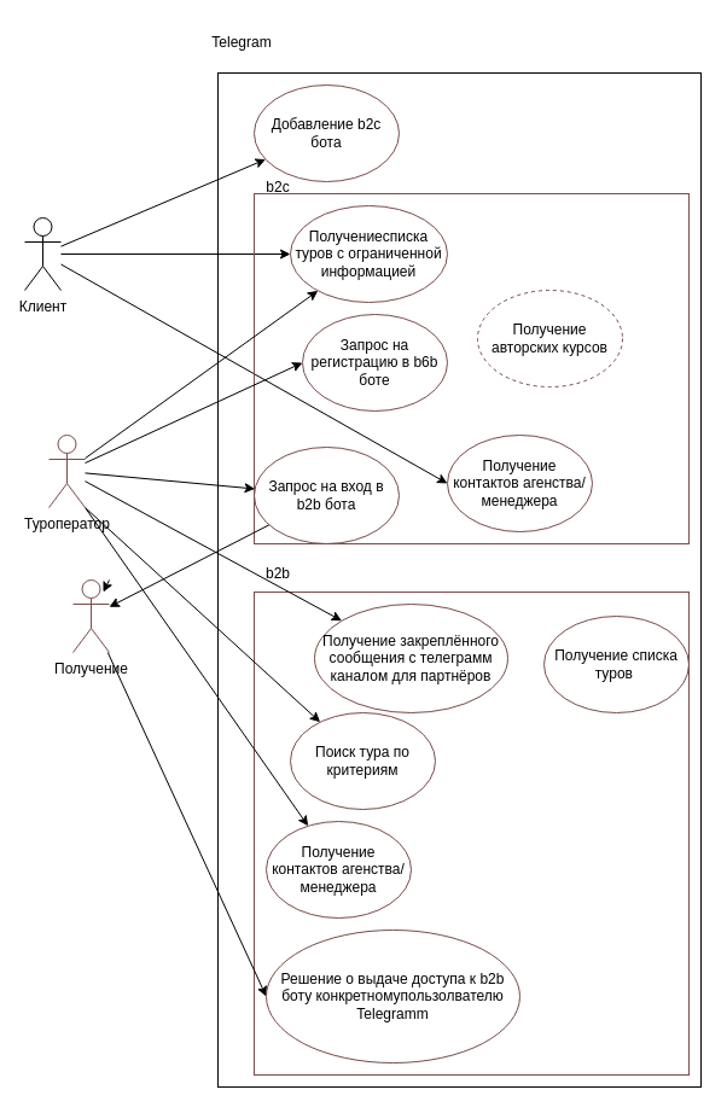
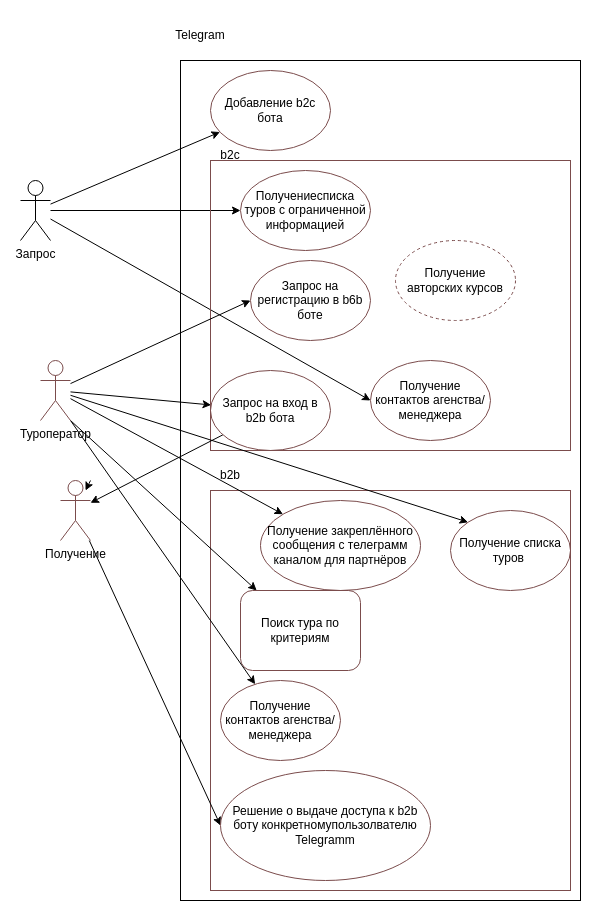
  <mxCell id="0" />
  <mxCell id="1" parent="0" />
  <mxCell id="2" style="edgeStyle=none;html=1;strokeColor=#000000;fontColor=#000000;" edge="1" parent="1" source="4" target="20"><mxGeometry relative="1" as="geometry" /></mxCell>
  <mxCell id="3" style="edgeStyle=none;html=1;entryX=0;entryY=0.5;entryDx=0;entryDy=0;strokeColor=#000000;fontColor=#000000;endArrow=classic;endFill=1;" edge="1" parent="1" source="4" target="32"><mxGeometry relative="1" as="geometry" /></mxCell>
- <mxCell id="4" value="&lt;font color=&quot;#000000&quot;&gt;Клиент&lt;/font&gt;" style="shape=umlActor;verticalLabelPosition=bottom;verticalAlign=top;html=1;outlineConnect=0;fillColor=none;strokeColor=#000000;" vertex="1" parent="1"><mxGeometry x="20" y="180" width="30" height="60" as="geometry" /></mxCell>
+ <mxCell id="4" value="&lt;font color=&quot;#000000&quot;&gt;Запрос&lt;/font&gt;" style="shape=umlActor;verticalLabelPosition=bottom;verticalAlign=top;html=1;outlineConnect=0;fillColor=none;strokeColor=#000000;" vertex="1" parent="1"><mxGeometry x="20" y="180" width="30" height="60" as="geometry" /></mxCell>
  <mxCell id="5" value="" style="rounded=0;whiteSpace=wrap;html=1;strokeColor=#000000;fillColor=none;fontColor=#000000;" vertex="1" parent="1"><mxGeometry x="180" y="60" width="400" height="840" as="geometry" /></mxCell>
  <mxCell id="6" value="Telegram" style="text;html=1;strokeColor=none;fillColor=none;align=center;verticalAlign=middle;whiteSpace=wrap;rounded=0;fontColor=#000000;" vertex="1" parent="1"><mxGeometry x="170" y="20" width="60" height="30" as="geometry" /></mxCell>
  <mxCell id="7" value="Добавление b2c бота" style="ellipse;whiteSpace=wrap;html=1;strokeColor=#7b4c4c;fontColor=#000000;fillColor=none;" vertex="1" parent="1"><mxGeometry x="210" y="70" width="120" height="80" as="geometry" /></mxCell>
  <mxCell id="8" style="edgeStyle=none;html=1;fontColor=#000000;strokeColor=#000000;" edge="1" parent="1" source="4" target="7"><mxGeometry relative="1" as="geometry" /></mxCell>
  <mxCell id="9" value="" style="rounded=0;whiteSpace=wrap;html=1;strokeColor=#7b4c4c;fontColor=#000000;fillColor=none;" vertex="1" parent="1"><mxGeometry x="210" y="160" width="360" height="290" as="geometry" /></mxCell>
  <mxCell id="10" value="" style="rounded=0;whiteSpace=wrap;html=1;strokeColor=#7b4c4c;fontColor=#000000;fillColor=none;" vertex="1" parent="1"><mxGeometry x="210" y="490" width="360" height="400" as="geometry" /></mxCell>
  <mxCell id="11" value="b2c" style="text;html=1;strokeColor=none;fillColor=none;align=center;verticalAlign=middle;whiteSpace=wrap;rounded=0;fontColor=#000000;" vertex="1" parent="1"><mxGeometry x="200" y="140" width="60" height="30" as="geometry" /></mxCell>
  <mxCell id="12" value="b2b" style="text;html=1;strokeColor=none;fillColor=none;align=center;verticalAlign=middle;whiteSpace=wrap;rounded=0;fontColor=#000000;" vertex="1" parent="1"><mxGeometry x="200" y="460" width="60" height="30" as="geometry" /></mxCell>
  <mxCell id="13" value="Запрос на регистрацию в b6b боте" style="ellipse;whiteSpace=wrap;html=1;strokeColor=#7b4c4c;fontColor=#000000;fillColor=none;" vertex="1" parent="1"><mxGeometry x="250" y="260" width="120" height="80" as="geometry" /></mxCell>
  <mxCell id="14" value="" style="edgeStyle=none;html=1;fontColor=#000000;" edge="1" parent="1" source="16"><mxGeometry relative="1" as="geometry"><mxPoint x="85" y="490" as="targetPoint" /></mxGeometry></mxCell>
  <mxCell id="15" style="edgeStyle=none;html=1;strokeColor=#000000;fontColor=#000000;endArrow=classic;endFill=1;entryX=0;entryY=0.5;entryDx=0;entryDy=0;" edge="1" parent="1" source="16" target="28"><mxGeometry relative="1" as="geometry" /></mxCell>
  <mxCell id="16" value="Получение" style="shape=umlActor;verticalLabelPosition=bottom;verticalAlign=top;html=1;outlineConnect=0;strokeColor=#7b4c4c;fontColor=#000000;fillColor=none;" vertex="1" parent="1"><mxGeometry x="60" y="480" width="30" height="60" as="geometry" /></mxCell>
  <mxCell id="17" value="Получение авторских курсов" style="ellipse;whiteSpace=wrap;html=1;strokeColor=#7b4c4c;fontColor=#000000;fillColor=none;dashed=1;" vertex="1" parent="1"><mxGeometry x="395" y="240" width="120" height="80" as="geometry" /></mxCell>
  <mxCell id="18" style="edgeStyle=none;html=1;strokeColor=#000000;fontColor=#000000;" edge="1" parent="1" source="19" target="16"><mxGeometry relative="1" as="geometry" /></mxCell>
  <mxCell id="19" value="Запрос на вход в b2b бота" style="ellipse;whiteSpace=wrap;html=1;strokeColor=#7b4c4c;fontColor=#000000;fillColor=none;" vertex="1" parent="1"><mxGeometry x="210" y="370" width="120" height="80" as="geometry" /></mxCell>
  <mxCell id="20" value="Получениесписка туров с ограниченной информацией" style="ellipse;whiteSpace=wrap;html=1;strokeColor=#7b4c4c;fontColor=#000000;fillColor=none;" vertex="1" parent="1"><mxGeometry x="240" y="170" width="130" height="80" as="geometry" /></mxCell>
  <mxCell id="21" style="edgeStyle=none;html=1;entryX=0;entryY=0.5;entryDx=0;entryDy=0;strokeColor=#000000;fontColor=#000000;" edge="1" parent="1" source="27" target="13"><mxGeometry relative="1" as="geometry" /></mxCell>
  <mxCell id="22" style="edgeStyle=none;html=1;strokeColor=#000000;fontColor=#000000;" edge="1" parent="1" source="27" target="19"><mxGeometry relative="1" as="geometry" /></mxCell>
- <mxCell id="23" style="edgeStyle=none;html=1;strokeColor=#000000;fontColor=#000000;endArrow=classic;endFill=1;" edge="1" parent="1" source="27" target="20"><mxGeometry relative="1" as="geometry" /></mxCell>
+ <mxCell id="23" style="edgeStyle=none;html=1;strokeColor=#000000;fontColor=#000000;endArrow=classic;endFill=1;entryX=0;entryY=0;entryDx=0;entryDy=0;" edge="1" parent="1" source="27" target="29"><mxGeometry relative="1" as="geometry" /></mxCell>
  <mxCell id="24" style="edgeStyle=none;html=1;strokeColor=#000000;fontColor=#000000;endArrow=classic;endFill=1;exitX=1;exitY=1;exitDx=0;exitDy=0;exitPerimeter=0;" edge="1" parent="1" source="27" target="30"><mxGeometry relative="1" as="geometry" /></mxCell>
  <mxCell id="25" style="edgeStyle=none;html=1;strokeColor=#000000;fontColor=#000000;endArrow=classic;endFill=1;" edge="1" parent="1" source="27" target="31"><mxGeometry relative="1" as="geometry" /></mxCell>
  <mxCell id="26" style="edgeStyle=none;html=1;strokeColor=#000000;fontColor=#000000;endArrow=classic;endFill=1;exitX=1;exitY=1;exitDx=0;exitDy=0;exitPerimeter=0;" edge="1" parent="1" source="27" target="33"><mxGeometry relative="1" as="geometry" /></mxCell>
  <mxCell id="27" value="Туроператор" style="shape=umlActor;verticalLabelPosition=bottom;verticalAlign=top;html=1;outlineConnect=0;strokeColor=#7b4c4c;fontColor=#000000;fillColor=none;" vertex="1" parent="1"><mxGeometry x="40" y="360" width="30" height="60" as="geometry" /></mxCell>
  <mxCell id="28" value="Решение о выдаче доступа к b2b боту конкретномупользолвателю Telegramm" style="ellipse;whiteSpace=wrap;html=1;strokeColor=#7b4c4c;fontColor=#000000;fillColor=none;" vertex="1" parent="1"><mxGeometry x="220" y="770" width="210" height="110" as="geometry" /></mxCell>
  <mxCell id="29" value="Получение списка туров&amp;nbsp;" style="ellipse;whiteSpace=wrap;html=1;strokeColor=#7b4c4c;fontColor=#000000;fillColor=none;" vertex="1" parent="1"><mxGeometry x="450" y="510" width="120" height="80" as="geometry" /></mxCell>
- <mxCell id="30" value="Поиск тура по критериям" style="ellipse;whiteSpace=wrap;html=1;strokeColor=#7b4c4c;fontColor=#000000;fillColor=none;" vertex="1" parent="1"><mxGeometry x="240" y="590" width="120" height="80" as="geometry" /></mxCell>
+ <mxCell id="30" value="Поиск тура по критериям" style="whiteSpace=wrap;html=1;strokeColor=#7b4c4c;fontColor=#000000;fillColor=none;rounded=1;" vertex="1" parent="1"><mxGeometry x="240" y="590" width="120" height="80" as="geometry" /></mxCell>
  <mxCell id="31" value="Получение закреплённого сообщения с телеграмм каналом для партнёров" style="ellipse;whiteSpace=wrap;html=1;strokeColor=#7b4c4c;fontColor=#000000;fillColor=none;" vertex="1" parent="1"><mxGeometry x="260" y="500" width="160" height="90" as="geometry" /></mxCell>
  <mxCell id="32" value="Получение контактов агенства/менеджера" style="ellipse;whiteSpace=wrap;html=1;strokeColor=#7b4c4c;fontColor=#000000;fillColor=none;" vertex="1" parent="1"><mxGeometry x="370" y="360" width="120" height="80" as="geometry" /></mxCell>
  <mxCell id="33" value="Получение контактов агенства/менеджера" style="ellipse;whiteSpace=wrap;html=1;strokeColor=#7b4c4c;fontColor=#000000;fillColor=none;" vertex="1" parent="1"><mxGeometry x="220" y="680" width="120" height="80" as="geometry" /></mxCell>
